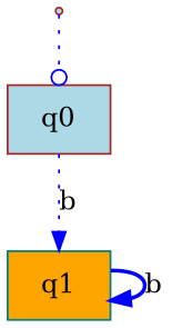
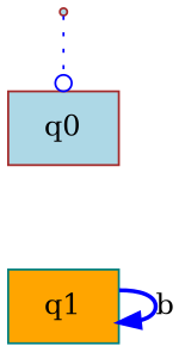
  digraph {
    node [shape=box style=filled fillcolor=lightblue color=brown]
    edge [color=blue style=dotted arrowhead=normal]
    inic [shape=point]
    q0
    q1 [fillcolor=orange color=teal]
    inic -> q0 [arrowhead=odot]
-   q0 -> q1 [label=b]
    q1 -> q1 [label=b style=bold]
  }
